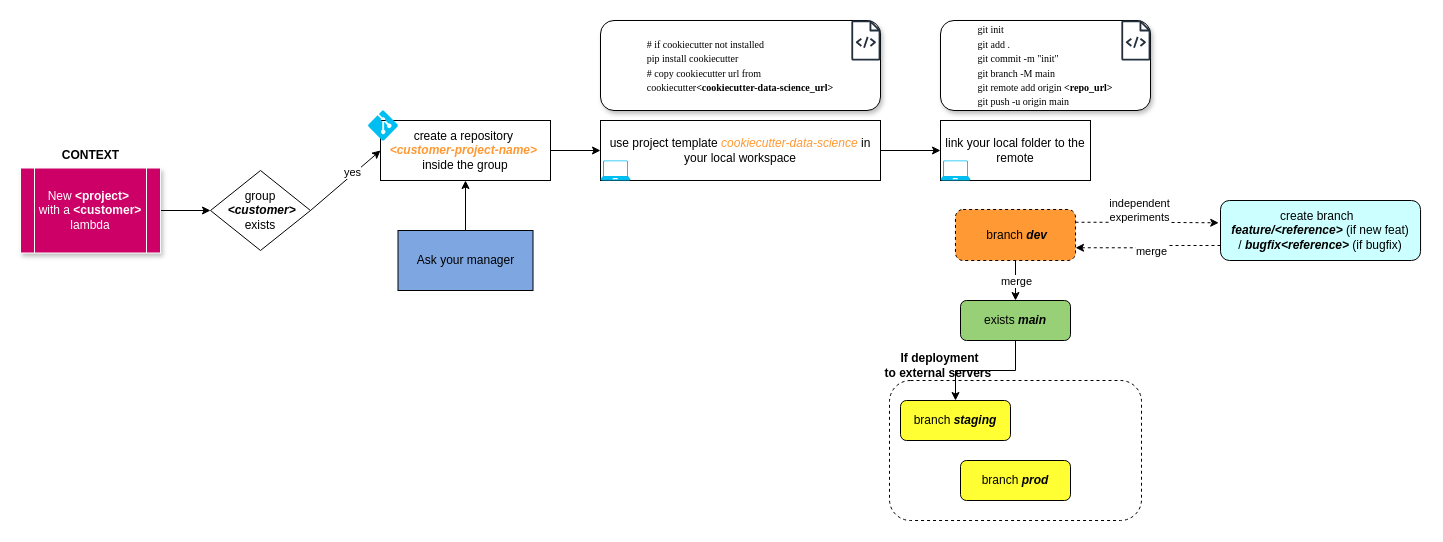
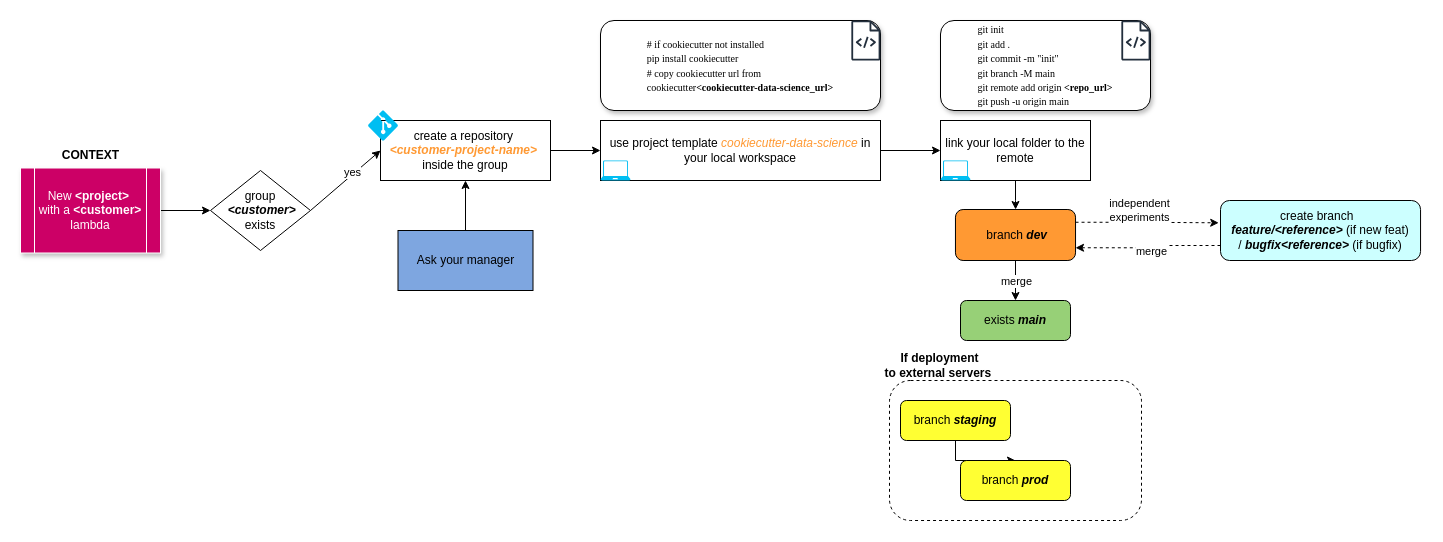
  <mxCell id="0" />
  <mxCell id="1" parent="0" />
  <mxCell id="2" value="" style="rounded=1;whiteSpace=wrap;html=1;dashed=1" parent="1" vertex="1"><mxGeometry x="889" y="380" width="252" height="140" as="geometry" /></mxCell>
  <mxCell id="3" style="edgeStyle=orthogonalEdgeStyle;rounded=0;orthogonalLoop=1;jettySize=auto;html=1;exitX=1;exitY=0.5;exitDx=0;exitDy=0;" parent="1" source="43" target="17" edge="1"><mxGeometry relative="1" as="geometry"><mxPoint x="170" y="210" as="sourcePoint" /></mxGeometry></mxCell>
  <mxCell id="4" style="edgeStyle=none;rounded=0;orthogonalLoop=1;jettySize=auto;html=1;exitX=1;exitY=0.5;exitDx=0;exitDy=0;entryX=0;entryY=0.5;entryDx=0;entryDy=0;" parent="1" source="17" target="19" edge="1"><mxGeometry relative="1" as="geometry"><mxPoint x="380" y="160" as="targetPoint" /></mxGeometry></mxCell>
  <mxCell id="5" value="yes" style="edgeLabel;html=1;align=center;verticalAlign=middle;resizable=0;points=[];" parent="4" vertex="1" connectable="0"><mxGeometry x="0.245" y="2" relative="1" as="geometry"><mxPoint as="offset" /></mxGeometry></mxCell>
  <mxCell id="6" style="edgeStyle=none;rounded=0;orthogonalLoop=1;jettySize=auto;html=1;exitX=0.5;exitY=0;exitDx=0;exitDy=0;entryX=0.5;entryY=1;entryDx=0;entryDy=0;" parent="1" source="7" target="19" edge="1"><mxGeometry relative="1" as="geometry" /></mxCell>
  <mxCell id="7" value="Ask your manager" style="rounded=0;whiteSpace=wrap;html=1;fillColor=#7ea6e0;" parent="1" vertex="1"><mxGeometry x="397.5" y="230" width="135" height="60" as="geometry" /></mxCell>
  <mxCell id="8" style="edgeStyle=none;rounded=0;orthogonalLoop=1;jettySize=auto;html=1;exitX=1;exitY=0.5;exitDx=0;exitDy=0;entryX=0;entryY=0.5;entryDx=0;entryDy=0;" parent="1" source="19" target="22" edge="1"><mxGeometry relative="1" as="geometry" /></mxCell>
  <mxCell id="9" style="edgeStyle=none;rounded=0;orthogonalLoop=1;jettySize=auto;html=1;exitX=1;exitY=0.5;exitDx=0;exitDy=0;" parent="1" source="22" target="25" edge="1"><mxGeometry relative="1" as="geometry" /></mxCell>
  <mxCell id="10" value="" style="group" parent="1" vertex="1" connectable="0"><mxGeometry x="940" y="20" width="210" height="90" as="geometry" /></mxCell>
  <mxCell id="11" value="&lt;div style=&quot;text-align: justify;&quot;&gt;&lt;font style=&quot;font-size: 10px;&quot; face=&quot;Lucida Console&quot;&gt;&lt;span style=&quot;background-color: initial;&quot;&gt;git init&lt;/span&gt;&lt;br&gt;&lt;/font&gt;&lt;/div&gt;&lt;div style=&quot;text-align: justify;&quot;&gt;&lt;font style=&quot;font-size: 10px;&quot; face=&quot;Lucida Console&quot;&gt;git add .&lt;/font&gt;&lt;/div&gt;&lt;div style=&quot;text-align: justify;&quot;&gt;&lt;font style=&quot;font-size: 10px;&quot; face=&quot;Lucida Console&quot;&gt;git commit -m &quot;init&quot;&lt;/font&gt;&lt;/div&gt;&lt;div style=&quot;text-align: justify;&quot;&gt;&lt;font style=&quot;font-size: 10px;&quot; face=&quot;Lucida Console&quot;&gt;git branch -M main&lt;/font&gt;&lt;/div&gt;&lt;div style=&quot;text-align: justify;&quot;&gt;&lt;font style=&quot;font-size: 10px;&quot; face=&quot;Lucida Console&quot;&gt;git remote add origin &lt;b&gt;&amp;lt;repo_url&amp;gt;&lt;/b&gt;&lt;/font&gt;&lt;/div&gt;&lt;div style=&quot;text-align: justify;&quot;&gt;&lt;font style=&quot;font-size: 10px;&quot; face=&quot;Lucida Console&quot;&gt;git push -u origin main&lt;/font&gt;&lt;/div&gt;" style="rounded=1;whiteSpace=wrap;html=1;shadow=1;" parent="10" vertex="1"><mxGeometry width="210" height="90" as="geometry" /></mxCell>
  <mxCell id="12" value="" style="sketch=0;outlineConnect=0;fontColor=#232F3E;gradientColor=none;fillColor=#232F3D;strokeColor=none;dashed=0;verticalLabelPosition=bottom;verticalAlign=top;align=center;html=1;fontSize=12;fontStyle=0;aspect=fixed;pointerEvents=1;shape=mxgraph.aws4.source_code;" parent="10" vertex="1"><mxGeometry x="180.77" width="29.23" height="40" as="geometry" /></mxCell>
  <mxCell id="13" value="" style="group" parent="1" vertex="1" connectable="0"><mxGeometry x="650" y="20" width="230.003" height="90" as="geometry" /></mxCell>
  <mxCell id="14" value="&lt;div style=&quot;text-align: justify;&quot;&gt;&lt;font face=&quot;Lucida Console&quot;&gt;&lt;span style=&quot;font-size: 10px;&quot;&gt;# if cookiecutter not installed&lt;/span&gt;&lt;/font&gt;&lt;/div&gt;&lt;div style=&quot;text-align: justify;&quot;&gt;&lt;font style=&quot;font-size: 10px;&quot; face=&quot;Lucida Console&quot;&gt;pip install cookiecutter&lt;/font&gt;&lt;/div&gt;&lt;div style=&quot;text-align: justify;&quot;&gt;&lt;font style=&quot;font-size: 10px;&quot; face=&quot;Lucida Console&quot;&gt;# copy cookiecutter url from&amp;nbsp;&lt;/font&gt;&lt;/div&gt;&lt;div style=&quot;text-align: justify;&quot;&gt;&lt;font face=&quot;Lucida Console&quot;&gt;&lt;span style=&quot;font-size: 10px;&quot;&gt;cookiecutter&lt;b&gt;&amp;lt;cookiecutter-data-science_url&amp;gt;&lt;/b&gt;&lt;br&gt;&lt;/span&gt;&lt;/font&gt;&lt;/div&gt;" style="rounded=1;whiteSpace=wrap;html=1;shadow=1;" parent="13" vertex="1"><mxGeometry x="-50" width="280" height="90" as="geometry" /></mxCell>
  <mxCell id="15" value="" style="sketch=0;outlineConnect=0;fontColor=#232F3E;gradientColor=none;fillColor=#232F3D;strokeColor=none;dashed=0;verticalLabelPosition=bottom;verticalAlign=top;align=center;html=1;fontSize=12;fontStyle=0;aspect=fixed;pointerEvents=1;shape=mxgraph.aws4.source_code;" parent="13" vertex="1"><mxGeometry x="200.773" width="29.23" height="40" as="geometry" /></mxCell>
  <mxCell id="16" value="" style="group" parent="1" vertex="1" connectable="0"><mxGeometry x="200" y="170" width="110" height="80" as="geometry" /></mxCell>
  <mxCell id="17" value="group&lt;br&gt;&lt;b&gt;&lt;i&gt;&amp;nbsp;&amp;lt;customer&amp;gt;&lt;br&gt;&lt;/i&gt;&lt;/b&gt;exists" style="rhombus;whiteSpace=wrap;html=1;" parent="16" vertex="1"><mxGeometry x="10" width="100" height="80" as="geometry" /></mxCell>
  <mxCell id="18" value="" style="group" parent="1" vertex="1" connectable="0"><mxGeometry x="367.5" y="110" width="182.5" height="70" as="geometry" /></mxCell>
  <mxCell id="19" value="create a repository&amp;nbsp;&lt;br&gt;&lt;b style=&quot;border-color: var(--border-color);&quot;&gt;&lt;i style=&quot;border-color: var(--border-color);&quot;&gt;&lt;font style=&quot;border-color: var(--border-color);&quot; color=&quot;#ff9933&quot;&gt;&amp;lt;customer-project-name&amp;gt;&lt;/font&gt;&lt;/i&gt;&lt;/b&gt;&amp;nbsp;&lt;br&gt;inside the group" style="rounded=0;whiteSpace=wrap;html=1;" parent="18" vertex="1"><mxGeometry x="12.5" y="10" width="170" height="60" as="geometry" /></mxCell>
  <mxCell id="20" value="" style="verticalLabelPosition=bottom;html=1;verticalAlign=top;align=center;strokeColor=none;fillColor=#00BEF2;shape=mxgraph.azure.git_repository;" parent="18" vertex="1"><mxGeometry width="30" height="30" as="geometry" /></mxCell>
  <mxCell id="21" value="" style="group" parent="1" vertex="1" connectable="0"><mxGeometry x="600" y="120" width="280" height="60" as="geometry" /></mxCell>
  <mxCell id="22" value="use project template&amp;nbsp;&lt;i&gt;&lt;font color=&quot;#ff9933&quot;&gt;cookiecutter-data-science&lt;/font&gt;&lt;/i&gt; in your local workspace" style="rounded=0;whiteSpace=wrap;html=1;" parent="21" vertex="1"><mxGeometry width="280" height="60" as="geometry" /></mxCell>
  <mxCell id="23" value="" style="verticalLabelPosition=bottom;html=1;verticalAlign=top;align=center;strokeColor=none;fillColor=#00BEF2;shape=mxgraph.azure.laptop;pointerEvents=1;" parent="21" vertex="1"><mxGeometry y="40" width="30" height="20" as="geometry" /></mxCell>
  <mxCell id="24" value="" style="group" parent="1" vertex="1" connectable="0"><mxGeometry x="940" y="120" width="150" height="60" as="geometry" /></mxCell>
  <mxCell id="25" value="link your local folder to the remote" style="rounded=0;whiteSpace=wrap;html=1;" parent="24" vertex="1"><mxGeometry width="150" height="60" as="geometry" /></mxCell>
  <mxCell id="26" value="" style="verticalLabelPosition=bottom;html=1;verticalAlign=top;align=center;strokeColor=none;fillColor=#00BEF2;shape=mxgraph.azure.laptop;pointerEvents=1;" parent="24" vertex="1"><mxGeometry y="40" width="30" height="20" as="geometry" /></mxCell>
  <mxCell id="27" style="edgeStyle=orthogonalEdgeStyle;rounded=0;orthogonalLoop=1;jettySize=auto;html=1;exitX=1;exitY=0.25;exitDx=0;exitDy=0;entryX=-0.009;entryY=0.372;entryDx=0;entryDy=0;shadow=0;dashed=1;entryPerimeter=0;" parent="1" source="29" target="33" edge="1"><mxGeometry relative="1" as="geometry" /></mxCell>
  <mxCell id="28" value="independent &lt;br&gt;experiments" style="edgeLabel;html=1;align=center;verticalAlign=middle;resizable=0;points=[];" parent="27" vertex="1" connectable="0"><mxGeometry x="-0.264" y="-2" relative="1" as="geometry"><mxPoint x="10" y="-14" as="offset" /></mxGeometry></mxCell>
- <mxCell id="29" value="&amp;nbsp;branch&amp;nbsp;&lt;b style=&quot;border-color: var(--border-color);&quot;&gt;&lt;i style=&quot;border-color: var(--border-color);&quot;&gt;dev&lt;/i&gt;&lt;/b&gt;" style="rounded=1;whiteSpace=wrap;html=1;fillColor=#FF9933;dashed=1;" parent="1" vertex="1"><mxGeometry x="954.96" y="209" width="120.08" height="51" as="geometry" /></mxCell>
- <mxCell id="30" style="edgeStyle=orthogonalEdgeStyle;rounded=0;orthogonalLoop=1;jettySize=auto;html=1;exitX=0.5;exitY=1;exitDx=0;exitDy=0;entryX=0.5;entryY=0;entryDx=0;entryDy=0;" parent="1" source="31" target="39" edge="1"><mxGeometry relative="1" as="geometry" /></mxCell>
+ <mxCell id="29" value="&amp;nbsp;branch&amp;nbsp;&lt;b style=&quot;border-color: var(--border-color);&quot;&gt;&lt;i style=&quot;border-color: var(--border-color);&quot;&gt;dev&lt;/i&gt;&lt;/b&gt;" style="rounded=1;whiteSpace=wrap;html=1;fillColor=#FF9933;" parent="1" vertex="1"><mxGeometry x="954.96" y="209" width="120.08" height="51" as="geometry" /></mxCell>
  <mxCell id="31" value="exists&amp;nbsp;&lt;b style=&quot;font-style: italic;&quot;&gt;main&lt;/b&gt;" style="rounded=1;whiteSpace=wrap;html=1;fillColor=#97D077;" parent="1" vertex="1"><mxGeometry x="960" y="300" width="110" height="40" as="geometry" /></mxCell>
+ <mxCell id="32" style="edgeStyle=orthogonalEdgeStyle;rounded=0;orthogonalLoop=1;jettySize=auto;html=1;exitX=0.5;exitY=1;exitDx=0;exitDy=0;" parent="1" source="25" target="29" edge="1"><mxGeometry relative="1" as="geometry" /></mxCell>
  <mxCell id="33" value="&lt;br&gt;create branch&amp;nbsp;&amp;nbsp;&lt;br&gt;&lt;i style=&quot;font-weight: bold;&quot;&gt;feature/&amp;lt;reference&amp;gt;&amp;nbsp;&lt;/i&gt;(if new feat) /&amp;nbsp;&lt;i style=&quot;border-color: var(--border-color); font-weight: bold;&quot;&gt;bugfix&amp;lt;reference&amp;gt;&amp;nbsp;&lt;/i&gt;(if bugfix)&lt;br&gt;&amp;nbsp;" style="rounded=1;whiteSpace=wrap;html=1;fillColor=#CCFFFF;" parent="1" vertex="1"><mxGeometry x="1220" y="200" width="200.05" height="60" as="geometry" /></mxCell>
  <mxCell id="34" style="edgeStyle=orthogonalEdgeStyle;rounded=0;orthogonalLoop=1;jettySize=auto;html=1;exitX=0.5;exitY=1;exitDx=0;exitDy=0;entryX=0.5;entryY=0;entryDx=0;entryDy=0;" parent="1" source="29" target="31" edge="1"><mxGeometry relative="1" as="geometry"><mxPoint x="1050" y="274" as="sourcePoint" /><mxPoint x="1050" y="304" as="targetPoint" /></mxGeometry></mxCell>
  <mxCell id="35" value="merge" style="edgeLabel;html=1;align=center;verticalAlign=middle;resizable=0;points=[];" parent="34" vertex="1" connectable="0"><mxGeometry x="0.094" y="-2" relative="1" as="geometry"><mxPoint x="2" y="-2" as="offset" /></mxGeometry></mxCell>
  <mxCell id="36" style="edgeStyle=orthogonalEdgeStyle;rounded=0;orthogonalLoop=1;jettySize=auto;html=1;exitX=0;exitY=0.75;exitDx=0;exitDy=0;shadow=0;dashed=1;entryX=1;entryY=0.75;entryDx=0;entryDy=0;" parent="1" source="33" target="29" edge="1"><mxGeometry relative="1" as="geometry"><mxPoint x="1090" y="259.61" as="sourcePoint" /><mxPoint x="1080" y="245" as="targetPoint" /></mxGeometry></mxCell>
  <mxCell id="37" value="merge" style="edgeLabel;html=1;align=center;verticalAlign=middle;resizable=0;points=[];" parent="36" vertex="1" connectable="0"><mxGeometry x="-0.264" y="-2" relative="1" as="geometry"><mxPoint x="-16" y="7" as="offset" /></mxGeometry></mxCell>
+ <mxCell id="38" style="edgeStyle=orthogonalEdgeStyle;rounded=0;orthogonalLoop=1;jettySize=auto;html=1;exitX=0.5;exitY=1;exitDx=0;exitDy=0;entryX=0.5;entryY=0;entryDx=0;entryDy=0;" parent="1" source="39" target="40" edge="1"><mxGeometry relative="1" as="geometry" /></mxCell>
  <mxCell id="39" value="branch&amp;nbsp;&lt;b style=&quot;font-style: italic;&quot;&gt;staging&lt;/b&gt;" style="rounded=1;whiteSpace=wrap;html=1;fillColor=#FFFF33;" parent="1" vertex="1"><mxGeometry x="900" y="400" width="110" height="40" as="geometry" /></mxCell>
  <mxCell id="40" value="branch&amp;nbsp;&lt;b style=&quot;font-style: italic;&quot;&gt;prod&lt;/b&gt;" style="rounded=1;whiteSpace=wrap;html=1;fillColor=#ffff33;" parent="1" vertex="1"><mxGeometry x="960" y="460" width="110" height="40" as="geometry" /></mxCell>
  <mxCell id="41" value="&lt;b&gt;If deployment&lt;br&gt;to external servers&amp;nbsp;&lt;/b&gt;" style="text;html=1;align=center;verticalAlign=middle;resizable=0;points=[];autosize=1;strokeColor=none;fillColor=none;rotation=0;" parent="1" vertex="1"><mxGeometry x="874" y="345" width="130" height="40" as="geometry" /></mxCell>
  <mxCell id="42" value="&lt;b&gt;CONTEXT&lt;/b&gt;" style="text;html=1;align=center;verticalAlign=middle;resizable=0;points=[];autosize=1;strokeColor=none;fillColor=none;" parent="1" vertex="1"><mxGeometry x="50" y="140" width="80" height="30" as="geometry" /></mxCell>
  <mxCell id="43" value="&lt;font color=&quot;#ffffff&quot;&gt;New&amp;nbsp;&lt;b style=&quot;border-color: var(--border-color);&quot;&gt;&amp;lt;project&amp;gt;&lt;/b&gt;&amp;nbsp;&lt;br&gt;with a&amp;nbsp;&lt;span style=&quot;border-color: var(--border-color);&quot;&gt;&lt;b&gt;&amp;lt;customer&amp;gt;&lt;br&gt;&lt;/b&gt;&lt;/span&gt;lambda&lt;/font&gt;" style="shape=process;whiteSpace=wrap;html=1;backgroundOutline=1;fillColor=#CC0066;strokeColor=#FFFFFF;shadow=1;" parent="1" vertex="1"><mxGeometry x="20" y="167.5" width="140" height="85" as="geometry" /></mxCell>
